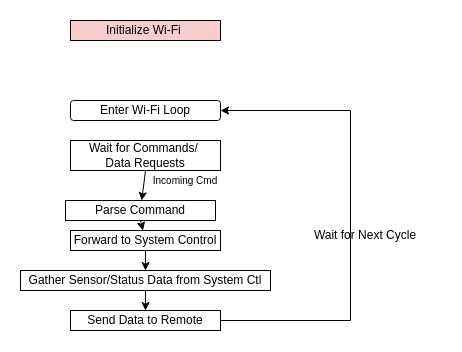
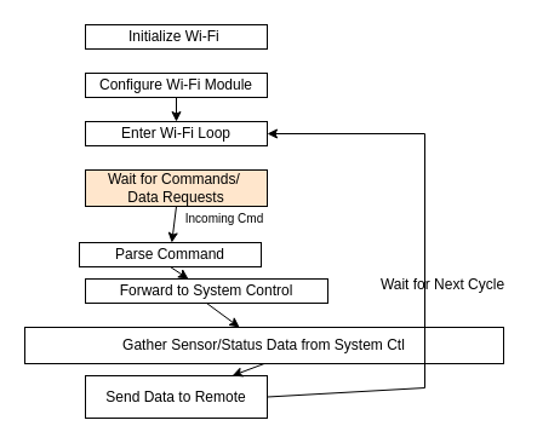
  <mxCell id="0" />
  <mxCell id="1" parent="0" />
- <mxCell id="2" value="Initialize Wi-Fi&amp;nbsp;" style="rounded=0;whiteSpace=wrap;html=1;fillColor=#f8cecc;" vertex="1" parent="1"><mxGeometry x="70" y="20" width="150" height="20" as="geometry" /></mxCell>
- <mxCell id="4" value="Wait for Commands/&amp;nbsp;&lt;div&gt;Data&amp;nbsp;Requests&lt;/div&gt;" style="rounded=0;whiteSpace=wrap;html=1;" vertex="1" parent="1"><mxGeometry x="70" y="140" width="150" height="30" as="geometry" /></mxCell>
+ <mxCell id="2" value="Initialize Wi-Fi&amp;nbsp;" style="rounded=0;whiteSpace=wrap;html=1;" vertex="1" parent="1"><mxGeometry x="70" y="20" width="150" height="20" as="geometry" /></mxCell>
+ <mxCell id="3" value="Configure Wi-Fi Module" style="rounded=0;whiteSpace=wrap;html=1;" vertex="1" parent="1"><mxGeometry x="70" y="60" width="150" height="20" as="geometry" /></mxCell>
+ <mxCell id="4" value="Wait for Commands/&amp;nbsp;&lt;div&gt;Data&amp;nbsp;Requests&lt;/div&gt;" style="rounded=0;whiteSpace=wrap;html=1;fillColor=#ffe6cc;" vertex="1" parent="1"><mxGeometry x="70" y="140" width="150" height="30" as="geometry" /></mxCell>
  <mxCell id="5" value="Parse Command" style="rounded=0;whiteSpace=wrap;html=1;" vertex="1" parent="1"><mxGeometry x="65" y="200" width="150" height="20" as="geometry" /></mxCell>
- <mxCell id="6" value="&lt;div&gt;Forward to System&lt;span style=&quot;background-color: transparent; color: light-dark(rgb(0, 0, 0), rgb(255, 255, 255));&quot;&gt;&amp;nbsp;Control&lt;/span&gt;&lt;/div&gt;" style="rounded=0;whiteSpace=wrap;html=1;" vertex="1" parent="1"><mxGeometry x="70" y="230" width="150" height="20" as="geometry" /></mxCell>
- <mxCell id="7" value="&lt;div&gt;Gather Sensor/Status &lt;span style=&quot;background-color: transparent; color: light-dark(rgb(0, 0, 0), rgb(255, 255, 255));&quot;&gt;Data from System Ctl&lt;/span&gt;&lt;/div&gt;" style="rounded=0;whiteSpace=wrap;html=1;" vertex="1" parent="1"><mxGeometry x="20" y="270" width="250" height="20" as="geometry" /></mxCell>
- <mxCell id="8" value="Enter Wi-Fi Loop" style="whiteSpace=wrap;html=1;rounded=1;" vertex="1" parent="1"><mxGeometry x="70" y="100" width="150" height="20" as="geometry" /></mxCell>
- <mxCell id="9" value="Send Data to Remote" style="rounded=0;whiteSpace=wrap;html=1;" vertex="1" parent="1"><mxGeometry x="70" y="310" width="150" height="20" as="geometry" /></mxCell>
+ <mxCell id="6" value="&lt;div&gt;Forward to System&lt;span style=&quot;background-color: transparent; color: light-dark(rgb(0, 0, 0), rgb(255, 255, 255));&quot;&gt;&amp;nbsp;Control&lt;/span&gt;&lt;/div&gt;" style="rounded=0;whiteSpace=wrap;html=1;" vertex="1" parent="1"><mxGeometry x="70" y="230" width="200" height="20" as="geometry" /></mxCell>
+ <mxCell id="7" value="&lt;div&gt;Gather Sensor/Status &lt;span style=&quot;background-color: transparent; color: light-dark(rgb(0, 0, 0), rgb(255, 255, 255));&quot;&gt;Data from System Ctl&lt;/span&gt;&lt;/div&gt;" style="rounded=0;whiteSpace=wrap;html=1;" vertex="1" parent="1"><mxGeometry x="20" y="270" width="395" height="30" as="geometry" /></mxCell>
+ <mxCell id="8" value="Enter Wi-Fi Loop" style="rounded=0;whiteSpace=wrap;html=1;" vertex="1" parent="1"><mxGeometry x="70" y="100" width="150" height="20" as="geometry" /></mxCell>
+ <mxCell id="9" value="Send Data to Remote" style="rounded=0;whiteSpace=wrap;html=1;" vertex="1" parent="1"><mxGeometry x="70" y="310" width="150" height="35" as="geometry" /></mxCell>
  <mxCell id="10" value="Wait for Next Cycle" style="text;html=1;align=center;verticalAlign=middle;whiteSpace=wrap;rounded=0;" vertex="1" parent="1"><mxGeometry x="290" y="220" width="150" height="30" as="geometry" /></mxCell>
+ <mxCell id="11" value="" style="endArrow=classic;html=1;rounded=0;exitX=0.5;exitY=1;exitDx=0;exitDy=0;entryX=0.5;entryY=0;entryDx=0;entryDy=0;" edge="1" parent="1" source="3" target="8"><mxGeometry width="50" height="50" relative="1" as="geometry"><mxPoint x="210" y="150" as="sourcePoint" /><mxPoint x="260" y="100" as="targetPoint" /></mxGeometry></mxCell>
  <mxCell id="12" value="" style="endArrow=classic;html=1;rounded=0;exitX=0.5;exitY=1;exitDx=0;exitDy=0;" edge="1" parent="1" source="4" target="5"><mxGeometry width="50" height="50" relative="1" as="geometry"><mxPoint x="190" y="240" as="sourcePoint" /><mxPoint x="240" y="190" as="targetPoint" /></mxGeometry></mxCell>
  <mxCell id="13" value="" style="endArrow=classic;html=1;rounded=0;exitX=0.5;exitY=1;exitDx=0;exitDy=0;" edge="1" parent="1" source="5" target="6"><mxGeometry width="50" height="50" relative="1" as="geometry"><mxPoint x="190" y="290" as="sourcePoint" /><mxPoint x="240" y="240" as="targetPoint" /></mxGeometry></mxCell>
  <mxCell id="14" value="" style="endArrow=classic;html=1;rounded=0;exitX=0.5;exitY=1;exitDx=0;exitDy=0;" edge="1" parent="1" source="6" target="7"><mxGeometry width="50" height="50" relative="1" as="geometry"><mxPoint x="190" y="290" as="sourcePoint" /><mxPoint x="240" y="240" as="targetPoint" /></mxGeometry></mxCell>
  <mxCell id="15" value="" style="endArrow=classic;html=1;rounded=0;exitX=0.5;exitY=1;exitDx=0;exitDy=0;" edge="1" parent="1" source="7" target="9"><mxGeometry width="50" height="50" relative="1" as="geometry"><mxPoint x="190" y="290" as="sourcePoint" /><mxPoint x="240" y="240" as="targetPoint" /></mxGeometry></mxCell>
  <mxCell id="16" value="" style="endArrow=none;html=1;rounded=0;exitX=1;exitY=0.5;exitDx=0;exitDy=0;" edge="1" parent="1" source="9"><mxGeometry width="50" height="50" relative="1" as="geometry"><mxPoint x="160" y="240" as="sourcePoint" /><mxPoint x="350" y="320" as="targetPoint" /></mxGeometry></mxCell>
  <mxCell id="17" value="" style="endArrow=none;html=1;rounded=0;" edge="1" parent="1"><mxGeometry width="50" height="50" relative="1" as="geometry"><mxPoint x="350" y="320" as="sourcePoint" /><mxPoint x="350" y="110" as="targetPoint" /></mxGeometry></mxCell>
  <mxCell id="18" value="" style="endArrow=classic;html=1;rounded=0;entryX=1;entryY=0.5;entryDx=0;entryDy=0;" edge="1" parent="1" target="8"><mxGeometry width="50" height="50" relative="1" as="geometry"><mxPoint x="350" y="110" as="sourcePoint" /><mxPoint x="210" y="180" as="targetPoint" /></mxGeometry></mxCell>
  <mxCell id="19" value="&lt;font style=&quot;font-size: 10px;&quot;&gt;Incoming Cmd&lt;/font&gt;" style="text;html=1;align=center;verticalAlign=middle;whiteSpace=wrap;rounded=0;" vertex="1" parent="1"><mxGeometry x="140" y="170" width="90" height="20" as="geometry" /></mxCell>
